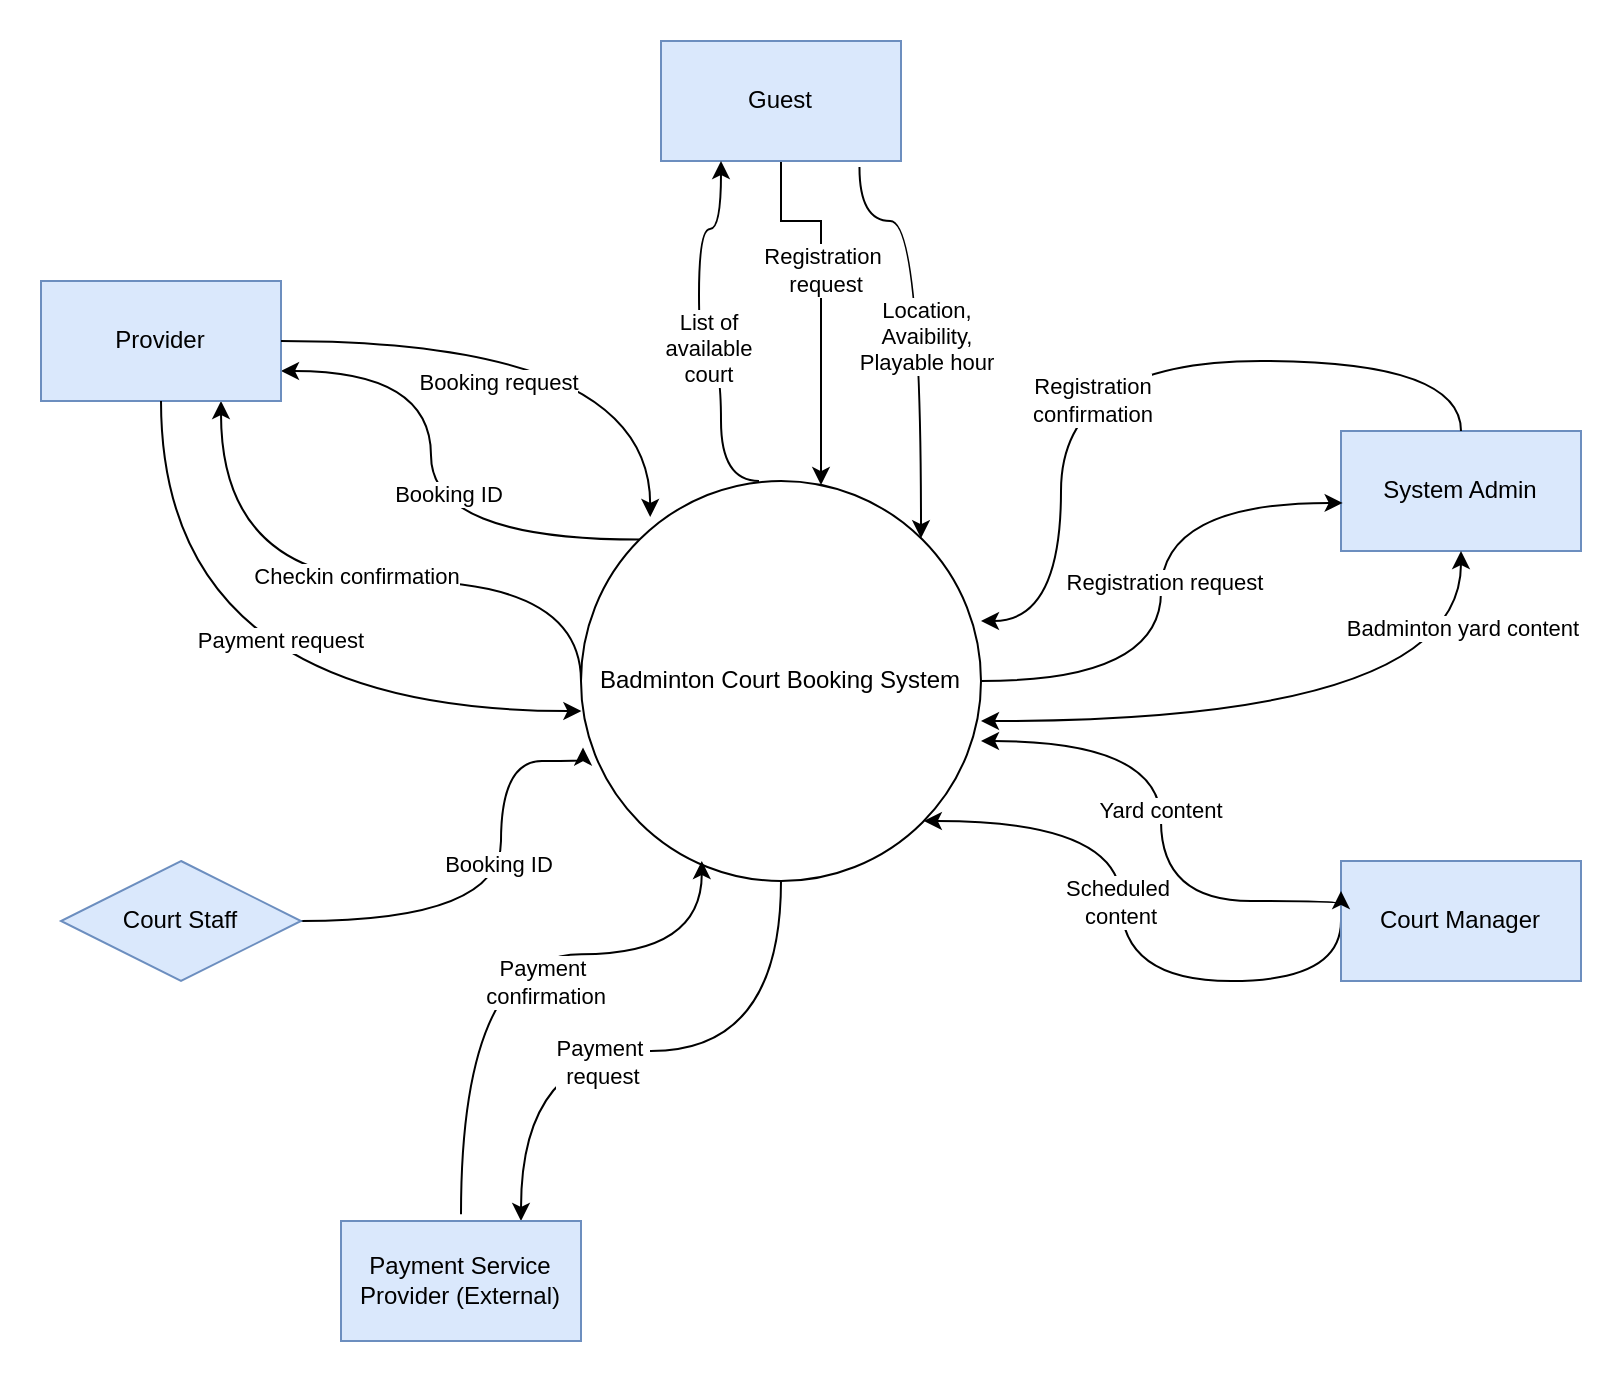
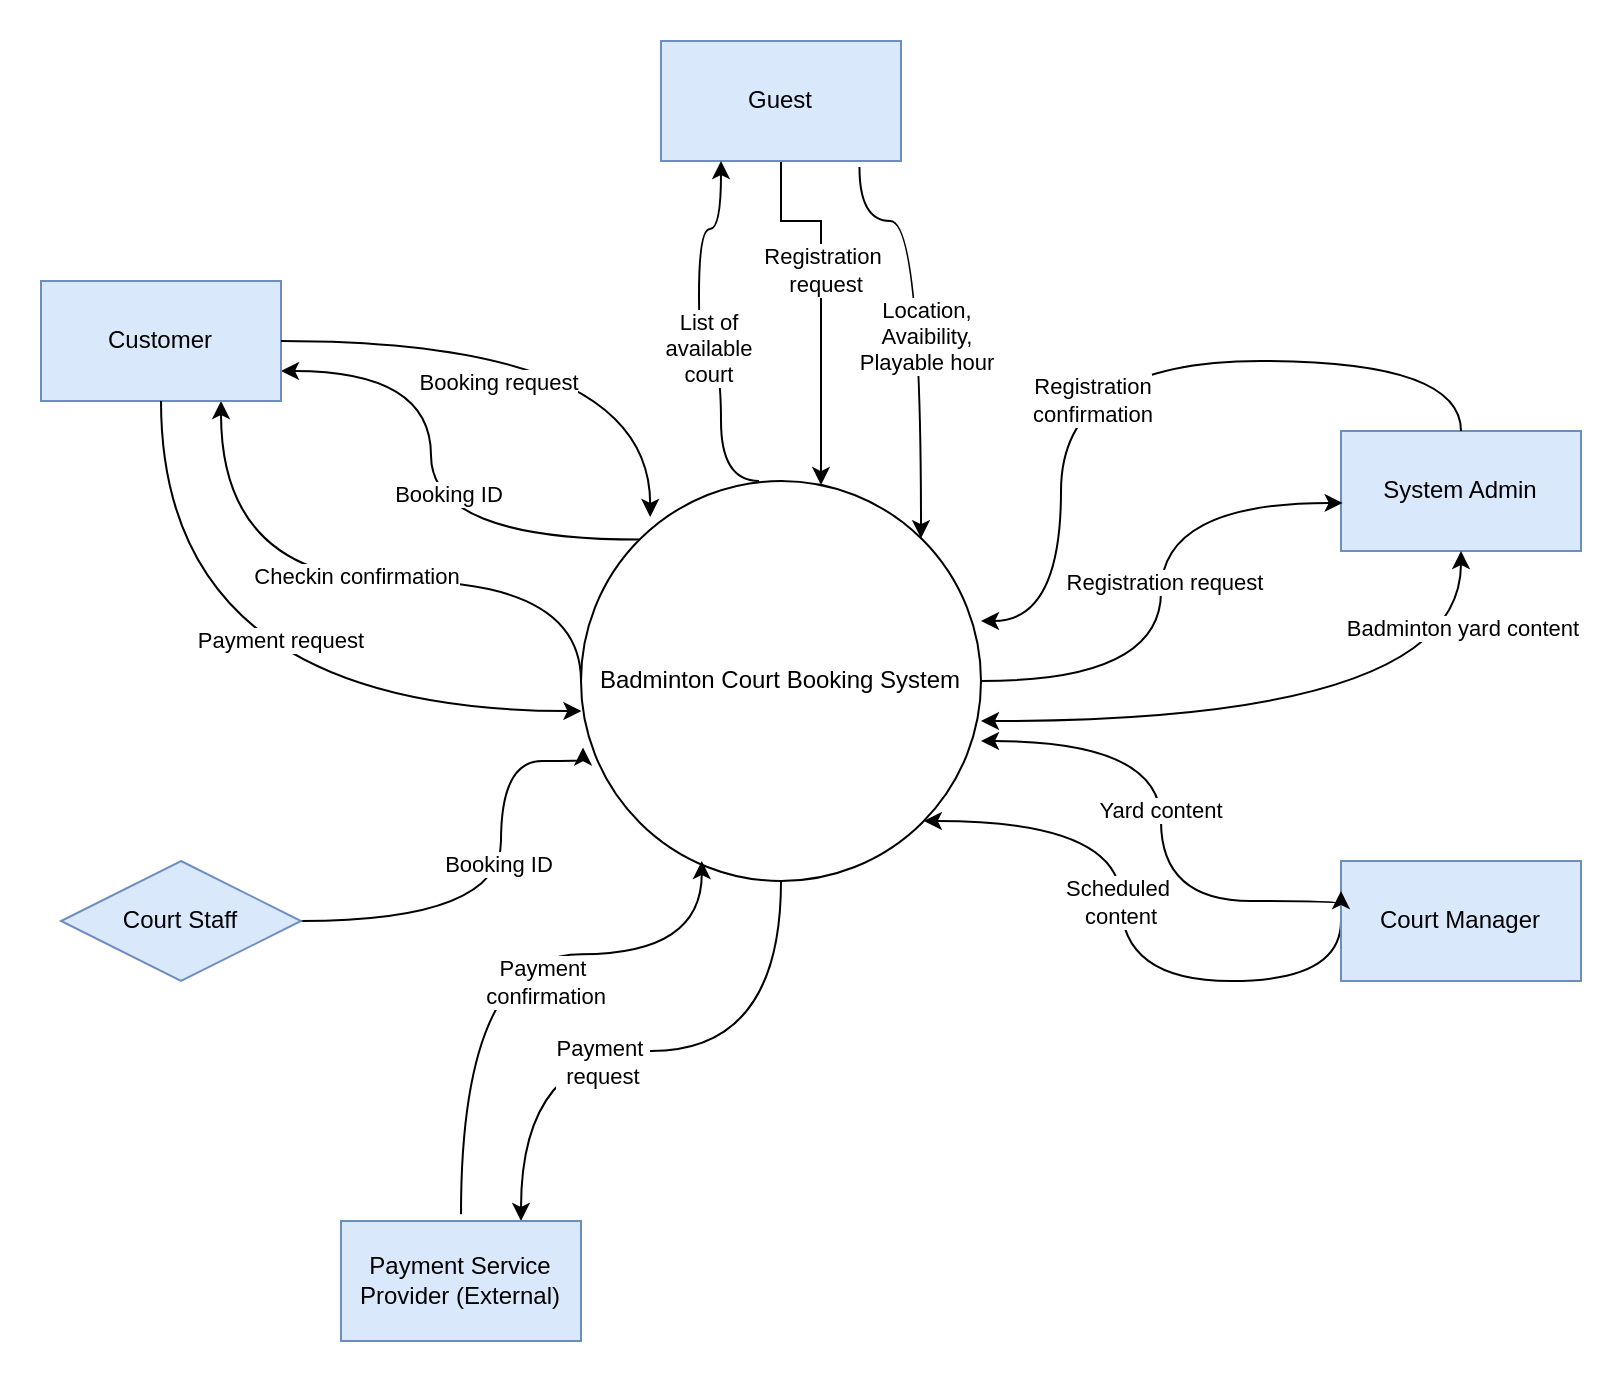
  <mxCell id="0" />
  <mxCell id="1" parent="0" />
  <mxCell id="2" style="edgeStyle=orthogonalEdgeStyle;rounded=0;orthogonalLoop=1;jettySize=auto;html=1;exitX=0;exitY=0;exitDx=0;exitDy=0;entryX=1;entryY=0.75;entryDx=0;entryDy=0;curved=1;" parent="1" source="8" target="14" edge="1"><mxGeometry relative="1" as="geometry" /></mxCell>
  <mxCell id="3" value="Booking ID" style="edgeLabel;html=1;align=center;verticalAlign=middle;resizable=0;points=[];" parent="2" vertex="1" connectable="0"><mxGeometry x="-0.034" y="-8" relative="1" as="geometry"><mxPoint as="offset" /></mxGeometry></mxCell>
  <mxCell id="4" style="edgeStyle=orthogonalEdgeStyle;rounded=0;orthogonalLoop=1;jettySize=auto;html=1;exitX=0.5;exitY=1;exitDx=0;exitDy=0;entryX=0.75;entryY=0;entryDx=0;entryDy=0;curved=1;" parent="1" source="8" target="22" edge="1"><mxGeometry relative="1" as="geometry" /></mxCell>
  <mxCell id="5" value="Payment&amp;nbsp;&lt;div&gt;request&lt;/div&gt;" style="edgeLabel;html=1;align=center;verticalAlign=middle;resizable=0;points=[];" parent="4" vertex="1" connectable="0"><mxGeometry x="-0.345" y="7" relative="1" as="geometry"><mxPoint x="-77" y="-2" as="offset" /></mxGeometry></mxCell>
  <mxCell id="6" style="edgeStyle=orthogonalEdgeStyle;rounded=0;orthogonalLoop=1;jettySize=auto;html=1;exitX=0;exitY=0.5;exitDx=0;exitDy=0;entryX=0.75;entryY=1;entryDx=0;entryDy=0;curved=1;" parent="1" source="8" target="14" edge="1"><mxGeometry relative="1" as="geometry"><Array as="points"><mxPoint x="290" y="290" /><mxPoint x="110" y="290" /></Array></mxGeometry></mxCell>
  <mxCell id="7" value="Checkin confirmation" style="edgeLabel;html=1;align=center;verticalAlign=middle;resizable=0;points=[];" parent="6" vertex="1" connectable="0"><mxGeometry x="0.017" y="-3" relative="1" as="geometry"><mxPoint as="offset" /></mxGeometry></mxCell>
  <mxCell id="8" value="Badminton Court Booking System" style="ellipse;whiteSpace=wrap;html=1;" parent="1" vertex="1"><mxGeometry x="290" y="240" width="200" height="200" as="geometry" /></mxCell>
  <mxCell id="9" style="edgeStyle=orthogonalEdgeStyle;rounded=0;orthogonalLoop=1;jettySize=auto;html=1;curved=1;exitX=0.827;exitY=1.05;exitDx=0;exitDy=0;exitPerimeter=0;" parent="1" source="13" target="8" edge="1"><mxGeometry relative="1" as="geometry"><Array as="points"><mxPoint x="429" y="110" /><mxPoint x="460" y="110" /></Array><mxPoint x="420" y="110" as="sourcePoint" /><mxPoint x="420" y="240" as="targetPoint" /></mxGeometry></mxCell>
  <mxCell id="10" value="Location,&lt;div&gt;Avaibility,&lt;/div&gt;&lt;div&gt;Playable hour&lt;/div&gt;" style="edgeLabel;html=1;align=center;verticalAlign=middle;resizable=0;points=[];" parent="9" vertex="1" connectable="0"><mxGeometry x="0.067" y="2" relative="1" as="geometry"><mxPoint as="offset" /></mxGeometry></mxCell>
  <mxCell id="11" style="edgeStyle=orthogonalEdgeStyle;rounded=0;orthogonalLoop=1;jettySize=auto;html=1;exitX=0.5;exitY=1;exitDx=0;exitDy=0;" parent="1" source="13" target="8" edge="1"><mxGeometry relative="1" as="geometry"><Array as="points"><mxPoint x="410" y="110" /></Array></mxGeometry></mxCell>
  <mxCell id="12" value="Registration&lt;div&gt;&amp;nbsp;request&lt;br&gt;&lt;/div&gt;" style="edgeLabel;html=1;align=center;verticalAlign=middle;resizable=0;points=[];" parent="11" vertex="1" connectable="0"><mxGeometry x="-0.077" y="-1" relative="1" as="geometry"><mxPoint x="1" y="-10" as="offset" /></mxGeometry></mxCell>
  <mxCell id="13" value="Guest" style="rounded=0;whiteSpace=wrap;html=1;fillColor=#dae8fc;strokeColor=#6c8ebf;" parent="1" vertex="1"><mxGeometry x="330" y="20" width="120" height="60" as="geometry" /></mxCell>
- <mxCell id="14" value="Provider" style="rounded=0;whiteSpace=wrap;html=1;fillColor=#dae8fc;strokeColor=#6c8ebf;" parent="1" vertex="1"><mxGeometry x="20" y="140" width="120" height="60" as="geometry" /></mxCell>
+ <mxCell id="14" value="Customer" style="rounded=0;whiteSpace=wrap;html=1;fillColor=#dae8fc;strokeColor=#6c8ebf;" parent="1" vertex="1"><mxGeometry x="20" y="140" width="120" height="60" as="geometry" /></mxCell>
  <mxCell id="15" value="System Admin" style="rounded=0;whiteSpace=wrap;html=1;fillColor=#dae8fc;strokeColor=#6c8ebf;" parent="1" vertex="1"><mxGeometry x="670" y="215" width="120" height="60" as="geometry" /></mxCell>
  <mxCell id="16" style="edgeStyle=orthogonalEdgeStyle;rounded=0;orthogonalLoop=1;jettySize=auto;html=1;exitX=1;exitY=0.5;exitDx=0;exitDy=0;curved=1;entryX=0.005;entryY=0.666;entryDx=0;entryDy=0;entryPerimeter=0;" parent="1" source="18" target="8" edge="1"><mxGeometry relative="1" as="geometry"><Array as="points"><mxPoint x="250" y="460" /><mxPoint x="250" y="380" /><mxPoint x="291" y="380" /></Array></mxGeometry></mxCell>
  <mxCell id="17" value="Booking ID" style="edgeLabel;html=1;align=center;verticalAlign=middle;resizable=0;points=[];" parent="16" vertex="1" connectable="0"><mxGeometry x="0.131" y="2" relative="1" as="geometry"><mxPoint as="offset" /></mxGeometry></mxCell>
  <mxCell id="18" value="Court Staff" style="rhombus;whiteSpace=wrap;html=1;fillColor=#dae8fc;strokeColor=#6c8ebf;" parent="1" vertex="1"><mxGeometry x="30" y="430" width="120" height="60" as="geometry" /></mxCell>
  <mxCell id="19" style="edgeStyle=orthogonalEdgeStyle;rounded=0;orthogonalLoop=1;jettySize=auto;html=1;exitX=0;exitY=0.5;exitDx=0;exitDy=0;curved=1;" parent="1" source="21" target="8" edge="1"><mxGeometry relative="1" as="geometry"><Array as="points"><mxPoint x="670" y="490" /><mxPoint x="560" y="490" /><mxPoint x="560" y="410" /></Array></mxGeometry></mxCell>
  <mxCell id="20" value="Scheduled&amp;nbsp;&lt;div&gt;content&lt;/div&gt;" style="edgeLabel;html=1;align=center;verticalAlign=middle;resizable=0;points=[];" parent="19" vertex="1" connectable="0"><mxGeometry x="0.131" y="1" relative="1" as="geometry"><mxPoint as="offset" /></mxGeometry></mxCell>
  <mxCell id="21" value="Court Manager" style="rounded=0;whiteSpace=wrap;html=1;fillColor=#dae8fc;strokeColor=#6c8ebf;" parent="1" vertex="1"><mxGeometry x="670" y="430" width="120" height="60" as="geometry" /></mxCell>
  <mxCell id="22" value="Payment Service Provider (External)" style="rounded=0;whiteSpace=wrap;html=1;fillColor=#dae8fc;strokeColor=#6c8ebf;" parent="1" vertex="1"><mxGeometry x="170" y="610" width="120" height="60" as="geometry" /></mxCell>
  <mxCell id="23" style="edgeStyle=orthogonalEdgeStyle;rounded=0;orthogonalLoop=1;jettySize=auto;html=1;exitX=1;exitY=0.5;exitDx=0;exitDy=0;entryX=0.173;entryY=0.09;entryDx=0;entryDy=0;entryPerimeter=0;curved=1;" parent="1" source="14" target="8" edge="1"><mxGeometry relative="1" as="geometry" /></mxCell>
  <mxCell id="24" value="Booking request" style="edgeLabel;html=1;align=center;verticalAlign=middle;resizable=0;points=[];" parent="23" vertex="1" connectable="0"><mxGeometry x="-0.01" y="-32" relative="1" as="geometry"><mxPoint x="-27" y="-12" as="offset" /></mxGeometry></mxCell>
  <mxCell id="25" style="edgeStyle=orthogonalEdgeStyle;rounded=0;orthogonalLoop=1;jettySize=auto;html=1;exitX=0.5;exitY=1;exitDx=0;exitDy=0;entryX=0.001;entryY=0.575;entryDx=0;entryDy=0;entryPerimeter=0;curved=1;" parent="1" source="14" target="8" edge="1"><mxGeometry relative="1" as="geometry" /></mxCell>
  <mxCell id="26" value="Payment request" style="edgeLabel;html=1;align=center;verticalAlign=middle;resizable=0;points=[];" parent="25" vertex="1" connectable="0"><mxGeometry x="0.172" y="36" relative="1" as="geometry"><mxPoint as="offset" /></mxGeometry></mxCell>
  <mxCell id="27" style="edgeStyle=orthogonalEdgeStyle;rounded=0;orthogonalLoop=1;jettySize=auto;html=1;exitX=0.5;exitY=0;exitDx=0;exitDy=0;entryX=0.302;entryY=0.967;entryDx=0;entryDy=0;entryPerimeter=0;curved=1;" parent="1" edge="1"><mxGeometry relative="1" as="geometry"><mxPoint x="230" y="606.6" as="sourcePoint" /><mxPoint x="350.4" y="430" as="targetPoint" /><Array as="points"><mxPoint x="230" y="476.6" /><mxPoint x="350" y="476.6" /></Array></mxGeometry></mxCell>
  <mxCell id="28" value="Payment&lt;div&gt;&amp;nbsp;confirmation&lt;/div&gt;" style="edgeLabel;html=1;align=center;verticalAlign=middle;resizable=0;points=[];" parent="27" vertex="1" connectable="0"><mxGeometry x="-0.344" y="6" relative="1" as="geometry"><mxPoint x="46" y="-19" as="offset" /></mxGeometry></mxCell>
  <mxCell id="29" style="edgeStyle=orthogonalEdgeStyle;rounded=0;orthogonalLoop=1;jettySize=auto;html=1;exitX=0;exitY=0.25;exitDx=0;exitDy=0;entryX=1;entryY=0.65;entryDx=0;entryDy=0;entryPerimeter=0;curved=1;startArrow=classic;startFill=1;" parent="1" source="21" target="8" edge="1"><mxGeometry relative="1" as="geometry"><Array as="points"><mxPoint x="670" y="450" /><mxPoint x="580" y="450" /><mxPoint x="580" y="370" /></Array></mxGeometry></mxCell>
  <mxCell id="30" value="Yard content" style="edgeLabel;html=1;align=center;verticalAlign=middle;resizable=0;points=[];" parent="29" vertex="1" connectable="0"><mxGeometry x="0.064" y="1" relative="1" as="geometry"><mxPoint as="offset" /></mxGeometry></mxCell>
  <mxCell id="31" style="edgeStyle=orthogonalEdgeStyle;rounded=0;orthogonalLoop=1;jettySize=auto;html=1;exitX=0.5;exitY=1;exitDx=0;exitDy=0;entryX=1;entryY=0.6;entryDx=0;entryDy=0;entryPerimeter=0;curved=1;startArrow=classic;startFill=1;" parent="1" source="15" target="8" edge="1"><mxGeometry relative="1" as="geometry" /></mxCell>
  <mxCell id="32" value="Badminton yard content" style="edgeLabel;html=1;align=center;verticalAlign=middle;resizable=0;points=[];" parent="31" vertex="1" connectable="0"><mxGeometry x="-0.475" y="-47" relative="1" as="geometry"><mxPoint as="offset" /></mxGeometry></mxCell>
  <mxCell id="33" style="edgeStyle=orthogonalEdgeStyle;rounded=0;orthogonalLoop=1;jettySize=auto;html=1;exitX=1;exitY=0.5;exitDx=0;exitDy=0;entryX=0.007;entryY=0.599;entryDx=0;entryDy=0;entryPerimeter=0;curved=1;" parent="1" source="8" target="15" edge="1"><mxGeometry relative="1" as="geometry" /></mxCell>
  <mxCell id="34" value="Registration request" style="edgeLabel;html=1;align=center;verticalAlign=middle;resizable=0;points=[];" parent="33" vertex="1" connectable="0"><mxGeometry x="0.039" y="-1" relative="1" as="geometry"><mxPoint as="offset" /></mxGeometry></mxCell>
  <mxCell id="35" style="edgeStyle=orthogonalEdgeStyle;rounded=0;orthogonalLoop=1;jettySize=auto;html=1;entryX=1;entryY=0.35;entryDx=0;entryDy=0;entryPerimeter=0;curved=1;" parent="1" source="15" target="8" edge="1"><mxGeometry relative="1" as="geometry"><Array as="points"><mxPoint x="530" y="180" /><mxPoint x="530" y="310" /></Array></mxGeometry></mxCell>
  <mxCell id="36" value="Registration&lt;div&gt;confirmation&lt;/div&gt;" style="edgeLabel;html=1;align=center;verticalAlign=middle;resizable=0;points=[];" parent="35" vertex="1" connectable="0"><mxGeometry x="0.087" y="19" relative="1" as="geometry"><mxPoint as="offset" /></mxGeometry></mxCell>
  <mxCell id="37" style="edgeStyle=orthogonalEdgeStyle;rounded=0;orthogonalLoop=1;jettySize=auto;html=1;exitX=0.5;exitY=0;exitDx=0;exitDy=0;entryX=0.25;entryY=1;entryDx=0;entryDy=0;curved=1;" parent="1" target="13" edge="1"><mxGeometry relative="1" as="geometry"><mxPoint x="379" y="240" as="sourcePoint" /><mxPoint x="364.84" y="113.96" as="targetPoint" /><Array as="points"><mxPoint x="360" y="240" /><mxPoint x="360" y="180" /><mxPoint x="349" y="180" /><mxPoint x="349" y="114" /><mxPoint x="360" y="114" /></Array></mxGeometry></mxCell>
  <mxCell id="38" value="List of&lt;div&gt;available&lt;/div&gt;&lt;div&gt;court&lt;/div&gt;" style="edgeLabel;html=1;align=center;verticalAlign=middle;resizable=0;points=[];" parent="37" vertex="1" connectable="0"><mxGeometry x="-0.03" relative="1" as="geometry"><mxPoint x="4" as="offset" /></mxGeometry></mxCell>
